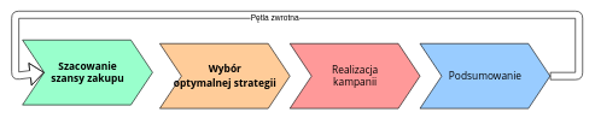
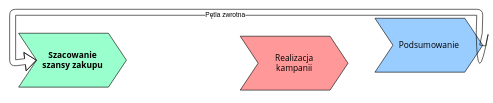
  <mxCell id="0" />
  <mxCell id="1" parent="0" />
  <mxCell id="2" value="&lt;font face=&quot;Open sans&quot; data-font-src=&quot;https://fonts.googleapis.com/css?family=Open+sans&quot; style=&quot;font-size: 14px&quot;&gt;&lt;b&gt;Szacowanie&lt;br&gt;szansy zakupu&lt;/b&gt;&lt;/font&gt;" style="html=1;shadow=0;dashed=0;align=center;verticalAlign=middle;shape=mxgraph.arrows2.arrow;dy=0;dx=30;notch=30;fillColor=#99FFCC;" parent="1" vertex="1"><mxGeometry x="30" y="55" width="180" height="90" as="geometry" /></mxCell>
- <mxCell id="3" value="&lt;font face=&quot;Open sans&quot; data-font-src=&quot;https://fonts.googleapis.com/css?family=Open+sans&quot; style=&quot;font-size: 14px&quot;&gt;&lt;b&gt;Wybór &lt;br&gt;optymalnej strategii&lt;/b&gt;&lt;/font&gt;" style="html=1;shadow=0;dashed=0;align=center;verticalAlign=middle;shape=mxgraph.arrows2.arrow;dy=0;dx=30;notch=30;fillColor=#FFCC99;fontSize=16;" parent="1" vertex="1"><mxGeometry x="220" y="60" width="180" height="90" as="geometry" /></mxCell>
  <mxCell id="4" value="&lt;font face=&quot;Open sans&quot; data-font-src=&quot;https://fonts.googleapis.com/css?family=Open+sans&quot; style=&quot;font-size: 14px&quot;&gt;Realizacja&lt;br&gt;kampanii&lt;/font&gt;" style="html=1;shadow=0;dashed=0;align=center;verticalAlign=middle;shape=mxgraph.arrows2.arrow;dy=0;dx=30;notch=30;fillColor=#FF9999;" parent="1" vertex="1"><mxGeometry x="400" y="60" width="180" height="90" as="geometry" /></mxCell>
- <mxCell id="5" value="&lt;font face=&quot;Open sans&quot; data-font-src=&quot;https://fonts.googleapis.com/css?family=Open+sans&quot; style=&quot;font-size: 14px&quot;&gt;Podsumowanie&lt;/font&gt;" style="html=1;shadow=0;dashed=0;align=center;verticalAlign=middle;shape=mxgraph.arrows2.arrow;dy=0;dx=30;notch=30;fillColor=#99CCFF;" parent="1" vertex="1"><mxGeometry x="580" y="60" width="180" height="90" as="geometry" /></mxCell>
+ <mxCell id="5" value="&lt;font face=&quot;Open sans&quot; data-font-src=&quot;https://fonts.googleapis.com/css?family=Open+sans&quot; style=&quot;font-size: 14px&quot;&gt;Podsumowanie&lt;/font&gt;" style="html=1;shadow=0;dashed=0;align=center;verticalAlign=middle;shape=mxgraph.arrows2.arrow;dy=0;dx=30;notch=30;fillColor=#99CCFF;" parent="1" vertex="1"><mxGeometry x="625" y="30" width="180" height="90" as="geometry" /></mxCell>
  <mxCell id="6" value="" style="shape=flexArrow;endArrow=classic;html=1;entryX=0;entryY=0.5;entryDx=30;entryDy=0;entryPerimeter=0;exitX=1;exitY=0.5;exitDx=0;exitDy=0;exitPerimeter=0;" parent="1" source="5" target="2" edge="1"><mxGeometry width="50" height="50" relative="1" as="geometry"><mxPoint x="770" y="150" as="sourcePoint" /><mxPoint x="420" y="150" as="targetPoint" /><Array as="points"><mxPoint x="800" y="105" /><mxPoint x="800" y="20" /><mxPoint x="20" y="20" /><mxPoint x="20" y="105" /></Array></mxGeometry></mxCell>
  <mxCell id="7" value="Pętla zwrotna" style="edgeLabel;html=1;align=center;verticalAlign=middle;resizable=0;points=[];" parent="6" vertex="1" connectable="0"><mxGeometry x="0.061" y="3" relative="1" as="geometry"><mxPoint as="offset" /></mxGeometry></mxCell>
